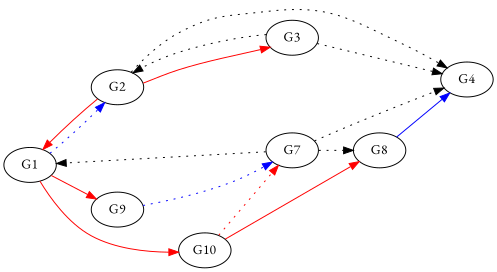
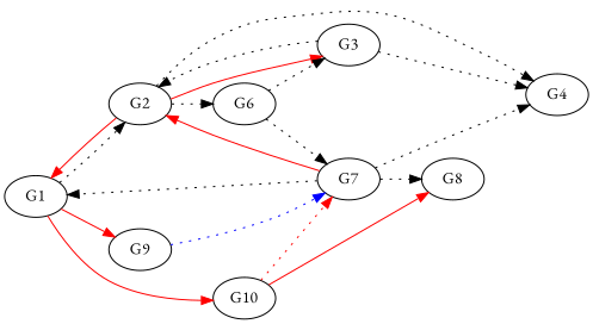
  digraph {
    fontname="EB Garamond"
    rankdir=LR
    node [fontname="EB Garamond"]
    edge [fontname="EB Garamond" style=dotted]
    n1 [label=G1]
    n2 [label=G2]
    n3 [label=G9]
    n4 [label=G10]
    n5 [label=G3]
    n6 [label=G4]
+   n7 [label=G6]
    n8 [label=G7]
    n9 [label=G8]
-   n1 -> n2 [color=blue]
+   n1 -> n2
    n1 -> n3 [color=red style=""]
    n1 -> n4 [color=red style=""]
    n2 -> n1 [color=red style=""]
    n2 -> n5 [color=red style=""]
    n2 -> n6
+   n2 -> n7
    n3 -> n8 [color=blue]
    n4 -> n8 [color=red]
    n4 -> n9 [color=red style=""]
    n5 -> n2
    n5 -> n6
+   n7 -> n5
+   n7 -> n8
    n8 -> n1
+   n8 -> n2 [color=red style=""]
    n8 -> n6
    n8 -> n9
-   n9 -> n6 [color=blue style=""]
  }
